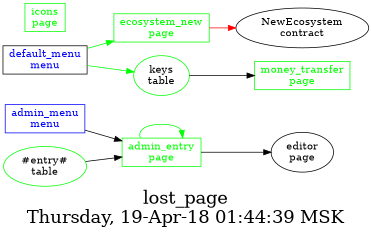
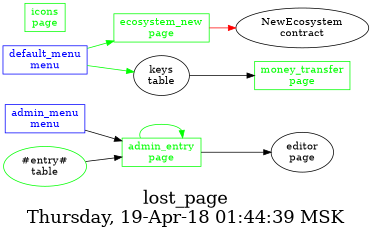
  digraph {
    fontsize=24
    label="lost_page\nThursday, 19-Apr-18 01:44:39 MSK"
    nojustify=true
    ordering=out
    rankdir=LR
    node [color=green shape=record]
    edge [color=green]
    "admin_menu\nmenu" [color=blue fontcolor=blue group=menus]
    "admin_entry\npage" [fontcolor=green group=pages]
    "editor\npage" [color="" shape=""]
-   "default_menu\nmenu" [color=black fontcolor=blue group=menus]
+   "default_menu\nmenu" [color=blue fontcolor=blue group=menus]
    "ecosystem_new\npage" [fontcolor=green group=pages]
-   "keys\ntable" [shape=""]
+   "keys\ntable" [color="" shape=""]
    "NewEcosystem\ncontract" [color="" shape=""]
    "money_transfer\npage" [fontcolor=green group=pages]
    "#entry#\ntable" [shape=""]
    "icons\npage" [fontcolor=green group=pages]
    "admin_menu\nmenu" -> "admin_entry\npage" [color=black]
    "admin_entry\npage" -> "admin_entry\npage"
    "admin_entry\npage" -> "editor\npage" [color=black]
    "default_menu\nmenu" -> "ecosystem_new\npage"
    "default_menu\nmenu" -> "keys\ntable"
    "ecosystem_new\npage" -> "NewEcosystem\ncontract" [color=red]
    "keys\ntable" -> "money_transfer\npage" [color=""]
    "#entry#\ntable" -> "admin_entry\npage" [color=""]
  }
